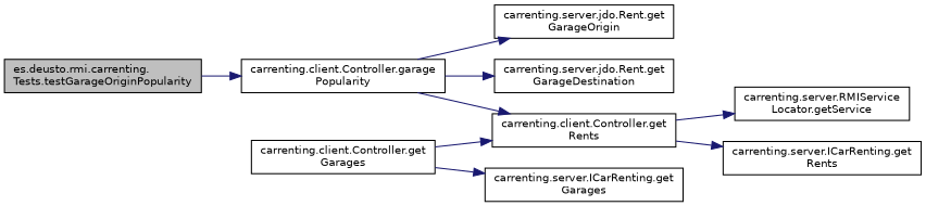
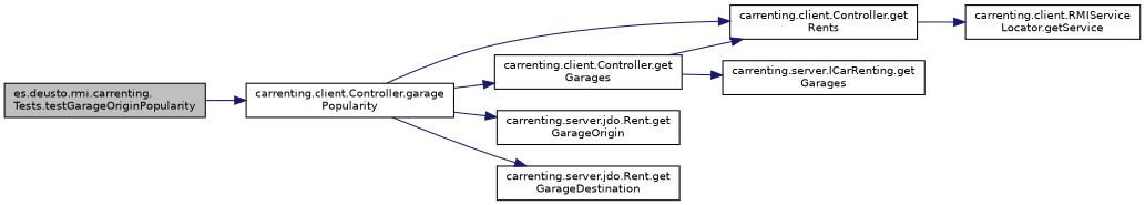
  digraph {
    rankdir=LR
    node [color=black fillcolor=white fontname=Helvetica fontsize=10 shape=record style=filled]
    edge [color=midnightblue fontname=Helvetica fontsize=10 labelfontname=Helvetica labelfontsize=10 style=solid]
    n1 [fillcolor=grey75 fontcolor=black height=0.2 label="es.deusto.rmi.carrenting.\lTests.testGarageOriginPopularity" width=0.4]
    n2 [height=0.2 label="carrenting.client.Controller.garage\lPopularity" width=0.4]
    n3 [height=0.2 label="carrenting.client.Controller.get\lGarages" width=0.4]
    n4 [height=0.2 label="carrenting.client.Controller.get\lRents" width=0.4]
    n5 [height=0.2 label="carrenting.server.jdo.Rent.get\lGarageOrigin" width=0.4]
    n6 [height=0.2 label="carrenting.server.jdo.Rent.get\lGarageDestination" width=0.4]
    n7 [height=0.2 label="carrenting.server.ICarRenting.get\lGarages" width=0.4]
-   n8 [height=0.2 label="carrenting.server.RMIService\lLocator.getService" width=0.4]
-   n9 [height=0.2 label="carrenting.server.ICarRenting.get\lRents" width=0.4]
+   n8 [height=0.2 label="carrenting.client.RMIService\lLocator.getService" width=0.4]
    n1 -> n2
+   n2 -> n3
    n2 -> n4
    n2 -> n5
    n2 -> n6
    n3 -> n4
    n3 -> n7
    n4 -> n8
-   n4 -> n9
  }
